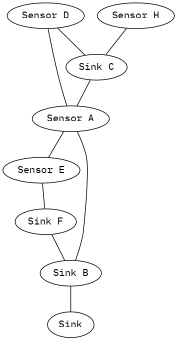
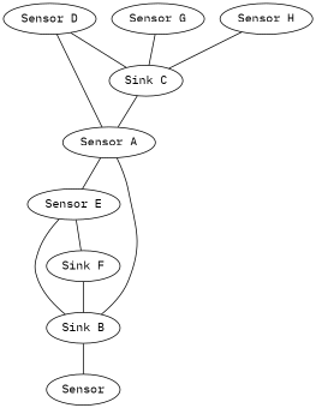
  graph {
    fontname="IBM Plex Mono"
    node [fontname="IBM Plex Mono"]
    edge [fontname="IBM Plex Mono"]
    n1 [label="Sensor A"]
    n2 [label="Sensor E"]
-   n3 [label=Sink]
+   n3 [label=Sensor]
    n4 [label="Sink B"]
    n5 [label="Sink C"]
    n6 [label="Sensor D"]
    n7 [label="Sink F"]
+   n8 [label="Sensor G"]
    n9 [label="Sensor H"]
    n1 -- n2
+   n2 -- n4
    n2 -- n7
    n4 -- n1
    n4 -- n3
    n5 -- n1
    n6 -- n1
    n6 -- n5
    n7 -- n4
+   n8 -- n5
    n9 -- n5
  }
